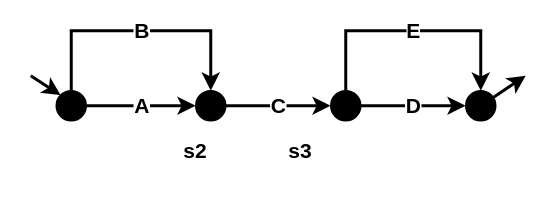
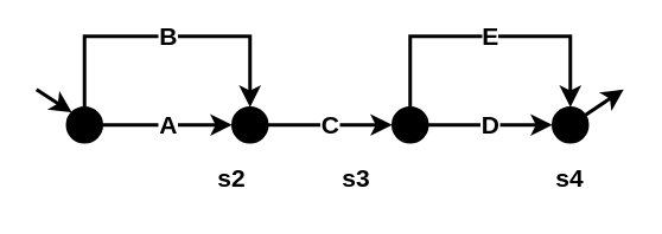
  <mxCell id="0" />
  <mxCell id="1" parent="0" />
  <mxCell id="2" value="&lt;font style=&quot;font-size: 14px&quot;&gt;&lt;b&gt;B&lt;/b&gt;&lt;/font&gt;" style="edgeStyle=orthogonalEdgeStyle;rounded=0;orthogonalLoop=1;jettySize=auto;html=1;strokeWidth=2;entryX=0.5;entryY=0;entryDx=0;entryDy=0;" edge="1" parent="1" source="5" target="7"><mxGeometry relative="1" as="geometry"><mxPoint x="120" y="-20" as="targetPoint" /><Array as="points"><mxPoint x="47" y="20" /><mxPoint x="140" y="20" /></Array></mxGeometry></mxCell>
  <mxCell id="3" value="&lt;b&gt;&lt;font style=&quot;font-size: 14px&quot;&gt;A&lt;/font&gt;&lt;/b&gt;" style="edgeStyle=none;rounded=0;orthogonalLoop=1;jettySize=auto;html=1;entryX=0;entryY=0.5;entryDx=0;entryDy=0;strokeWidth=2;" edge="1" parent="1" source="5" target="7"><mxGeometry relative="1" as="geometry" /></mxCell>
  <mxCell id="4" style="edgeStyle=none;rounded=0;orthogonalLoop=1;jettySize=auto;html=1;strokeWidth=2;entryX=0;entryY=0;entryDx=0;entryDy=0;" edge="1" parent="1" target="5"><mxGeometry relative="1" as="geometry"><mxPoint x="10" y="70" as="targetPoint" /><mxPoint x="20" y="50" as="sourcePoint" /></mxGeometry></mxCell>
  <mxCell id="5" value="" style="ellipse;whiteSpace=wrap;html=1;aspect=fixed;fillColor=#000000;" vertex="1" parent="1"><mxGeometry x="37" y="60" width="20" height="20" as="geometry" /></mxCell>
  <mxCell id="6" value="&lt;b&gt;&lt;font style=&quot;font-size: 14px&quot;&gt;C&lt;/font&gt;&lt;/b&gt;" style="edgeStyle=orthogonalEdgeStyle;rounded=0;orthogonalLoop=1;jettySize=auto;html=1;strokeWidth=2;" edge="1" parent="1" source="7"><mxGeometry relative="1" as="geometry"><mxPoint x="220" y="70" as="targetPoint" /></mxGeometry></mxCell>
  <mxCell id="7" value="" style="ellipse;whiteSpace=wrap;html=1;aspect=fixed;fillColor=#000000;" vertex="1" parent="1"><mxGeometry x="130" y="60" width="20" height="20" as="geometry" /></mxCell>
  <mxCell id="8" value="&lt;b&gt;&lt;font style=&quot;font-size: 14px&quot;&gt;D&lt;/font&gt;&lt;/b&gt;" style="edgeStyle=orthogonalEdgeStyle;rounded=0;orthogonalLoop=1;jettySize=auto;html=1;strokeWidth=2;" edge="1" parent="1" source="10" target="12"><mxGeometry relative="1" as="geometry"><mxPoint x="300" y="70" as="targetPoint" /></mxGeometry></mxCell>
  <mxCell id="9" value="&lt;b&gt;&lt;font style=&quot;font-size: 14px&quot;&gt;E&lt;/font&gt;&lt;/b&gt;" style="edgeStyle=orthogonalEdgeStyle;rounded=0;orthogonalLoop=1;jettySize=auto;html=1;strokeWidth=2;entryX=0.5;entryY=0;entryDx=0;entryDy=0;" edge="1" parent="1" source="10" target="12"><mxGeometry relative="1" as="geometry"><mxPoint x="320" y="20" as="targetPoint" /><Array as="points"><mxPoint x="230" y="20" /><mxPoint x="320" y="20" /></Array></mxGeometry></mxCell>
  <mxCell id="10" value="" style="ellipse;whiteSpace=wrap;html=1;aspect=fixed;fillColor=#000000;" vertex="1" parent="1"><mxGeometry x="220" y="60" width="20" height="20" as="geometry" /></mxCell>
  <mxCell id="11" style="rounded=0;orthogonalLoop=1;jettySize=auto;html=1;strokeWidth=2;" edge="1" parent="1" source="12"><mxGeometry relative="1" as="geometry"><mxPoint x="350" y="50" as="targetPoint" /></mxGeometry></mxCell>
  <mxCell id="12" value="" style="ellipse;whiteSpace=wrap;html=1;aspect=fixed;fillColor=#000000;" vertex="1" parent="1"><mxGeometry x="310" y="60" width="20" height="20" as="geometry" /></mxCell>
  <mxCell id="13" value="&lt;b&gt;&lt;font style=&quot;font-size: 14px&quot;&gt;s2&lt;/font&gt;&lt;/b&gt;" style="text;html=1;strokeColor=none;fillColor=none;align=center;verticalAlign=middle;whiteSpace=wrap;rounded=0;" vertex="1" parent="1"><mxGeometry x="110" y="90" width="40" height="20" as="geometry" /></mxCell>
  <mxCell id="14" value="&lt;b&gt;&lt;font style=&quot;font-size: 14px&quot;&gt;s3&lt;/font&gt;&lt;/b&gt;" style="text;html=1;strokeColor=none;fillColor=none;align=center;verticalAlign=middle;whiteSpace=wrap;rounded=0;" vertex="1" parent="1"><mxGeometry x="180" y="90" width="40" height="20" as="geometry" /></mxCell>
+ <mxCell id="15" value="&lt;b&gt;&lt;font style=&quot;font-size: 14px&quot;&gt;s4&lt;/font&gt;&lt;/b&gt;" style="text;html=1;strokeColor=none;fillColor=none;align=center;verticalAlign=middle;whiteSpace=wrap;rounded=0;" vertex="1" parent="1"><mxGeometry x="300" y="90" width="40" height="20" as="geometry" /></mxCell>
